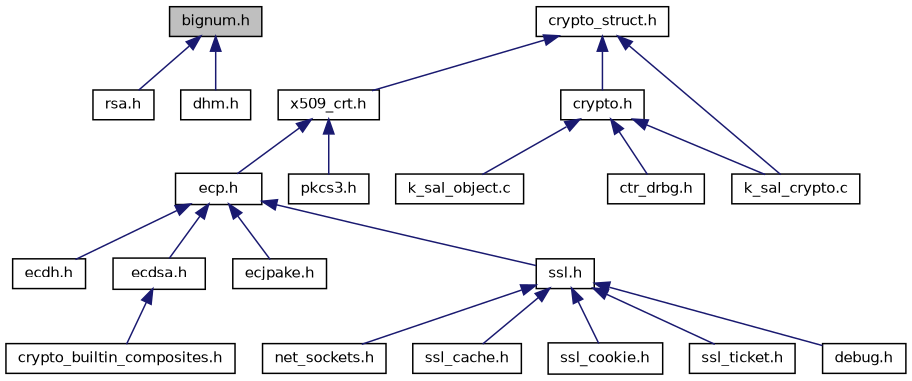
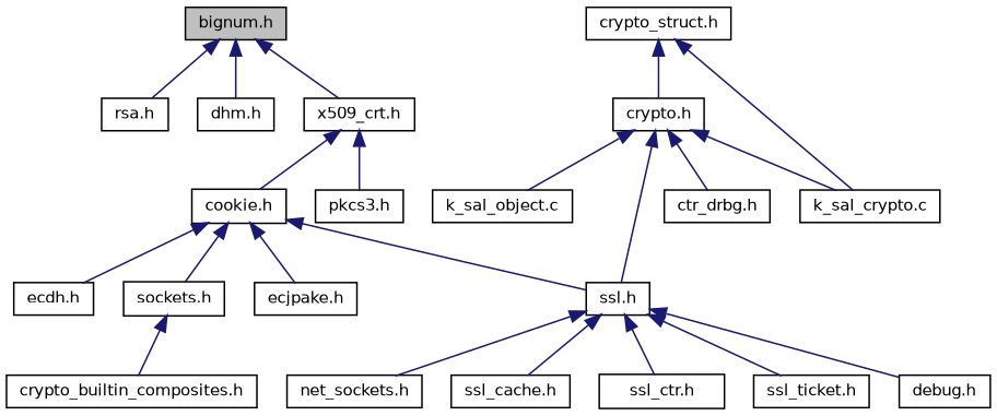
  digraph {
    node [color=black fillcolor=white fontname=Helvetica fontsize=10 shape=record style=filled]
    edge [color=midnightblue dir=back fontname=Helvetica fontsize=10 labelfontname=Helvetica labelfontsize=10 style=solid]
    n1 [fillcolor=grey75 fontcolor=black height=0.2 label="bignum.h" width=0.4]
    n2 [height=0.2 label="dhm.h" width=0.4]
    n3 [height=0.2 label="rsa.h" width=0.4]
    n4 [height=0.2 label="x509_crt.h" width=0.4]
-   n5 [height=0.2 label="ecp.h" width=0.4]
+   n5 [height=0.2 label="cookie.h" width=0.4]
    n6 [height=0.2 label="ssl.h" width=0.4]
    n7 [height=0.2 label="ecdh.h" width=0.4]
-   n8 [height=0.2 label="ecdsa.h" width=0.4]
+   n8 [height=0.2 label="sockets.h" width=0.4]
    n9 [height=0.2 label="ecjpake.h" width=0.4]
    n10 [height=0.2 label="debug.h" width=0.4]
    n11 [height=0.2 label="net_sockets.h" width=0.4]
    n12 [height=0.2 label="ssl_cache.h" width=0.4]
-   n13 [height=0.2 label="ssl_cookie.h" width=0.4]
+   n13 [height=0.2 label="ssl_ctr.h" width=0.4]
    n14 [height=0.2 label="ssl_ticket.h" width=0.4]
    n15 [height=0.2 label="pkcs3.h" width=0.4]
    n16 [height=0.2 label="crypto_builtin_composites.h" width=0.4]
    n17 [height=0.2 label="crypto_struct.h" width=0.4]
    n18 [height=0.2 label="crypto.h" width=0.4]
    n19 [height=0.2 label="k_sal_crypto.c" width=0.4]
    n20 [height=0.2 label="ctr_drbg.h" width=0.4]
    n21 [height=0.2 label="k_sal_object.c" width=0.4]
    n1 -> n2
    n1 -> n3
-   n17 -> n4
+   n1 -> n4
    n4 -> n5
    n4 -> n15
    n5 -> n6
    n5 -> n7
    n5 -> n8
    n5 -> n9
    n6 -> n10
    n6 -> n11
    n6 -> n12
    n6 -> n13
    n6 -> n14
    n8 -> n16
    n17 -> n18
    n17 -> n19
+   n18 -> n6
    n18 -> n19
    n18 -> n20
    n18 -> n21
  }
